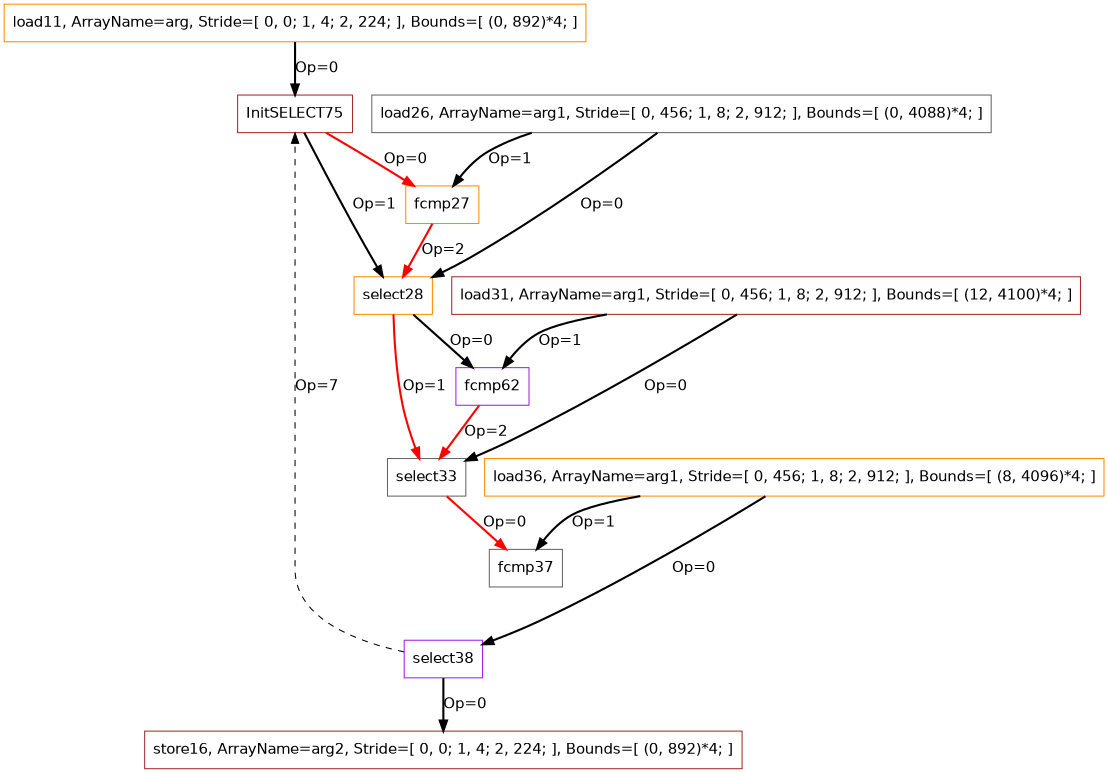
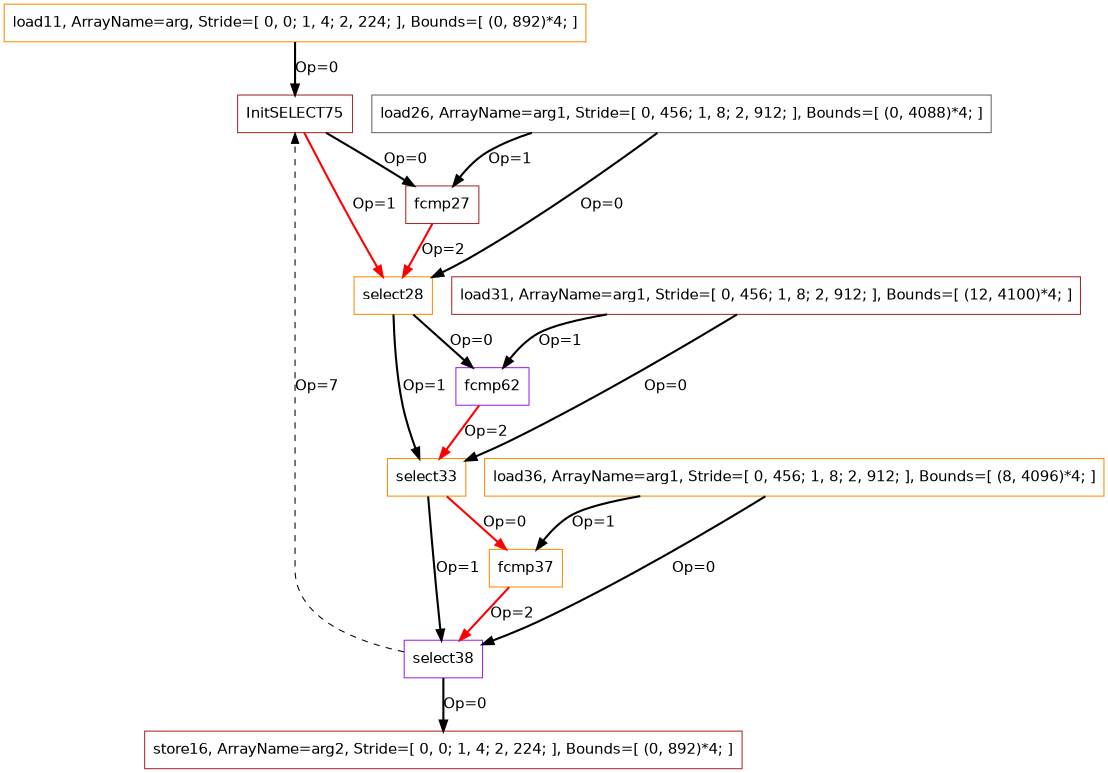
  digraph {
    fontname="DejaVu Sans"
    node [color=brown fontname="DejaVu Sans" shape=box]
    edge [color=black fontname="DejaVu Sans" style=bold]
    n1 [color=darkorange label="load11, ArrayName=arg, Stride=[ 0, 0; 1, 4; 2, 224; ], Bounds=[ (0, 892)*4; ]"]
    n2 [label=InitSELECT75]
-   n3 [color=darkorange label=fcmp27]
+   n3 [label=fcmp27]
    n4 [color=darkorange label=select28]
    n5 [label="store16, ArrayName=arg2, Stride=[ 0, 0; 1, 4; 2, 224; ], Bounds=[ (0, 892)*4; ]"]
    n6 [color=gray40 label="load26, ArrayName=arg1, Stride=[ 0, 456; 1, 8; 2, 912; ], Bounds=[ (0, 4088)*4; ]"]
    n7 [color=purple label=fcmp62]
-   n8 [color=gray40 label=select33]
-   n9 [color=gray40 label=fcmp37]
+   n8 [color=darkorange label=select33]
+   n9 [color=darkorange label=fcmp37]
    n10 [color=purple label=select38]
    n11 [label="load31, ArrayName=arg1, Stride=[ 0, 456; 1, 8; 2, 912; ], Bounds=[ (12, 4100)*4; ]"]
    n12 [color=darkorange label="load36, ArrayName=arg1, Stride=[ 0, 456; 1, 8; 2, 912; ], Bounds=[ (8, 4096)*4; ]"]
    n1 -> n2 [label="Op=0"]
-   n2 -> n3 [color=red label="Op=0"]
-   n2 -> n4 [label="Op=1"]
+   n2 -> n3 [label="Op=0"]
+   n2 -> n4 [color=red label="Op=1"]
    n3 -> n4 [color=red label="Op=2"]
    n4 -> n7 [label="Op=0"]
-   n4 -> n8 [color=red label="Op=1"]
+   n4 -> n8 [label="Op=1"]
    n6 -> n3 [label="Op=1"]
    n6 -> n4 [label="Op=0"]
    n7 -> n8 [color=red label="Op=2"]
    n8 -> n9 [color=red label="Op=0"]
+   n8 -> n10 [label="Op=1"]
+   n9 -> n10 [color=red label="Op=2"]
    n10 -> n2 [label="Op=7" style=dashed]
    n10 -> n5 [label="Op=0"]
    n11 -> n7 [label="Op=1"]
    n11 -> n8 [label="Op=0"]
    n12 -> n9 [label="Op=1"]
    n12 -> n10 [label="Op=0"]
  }
